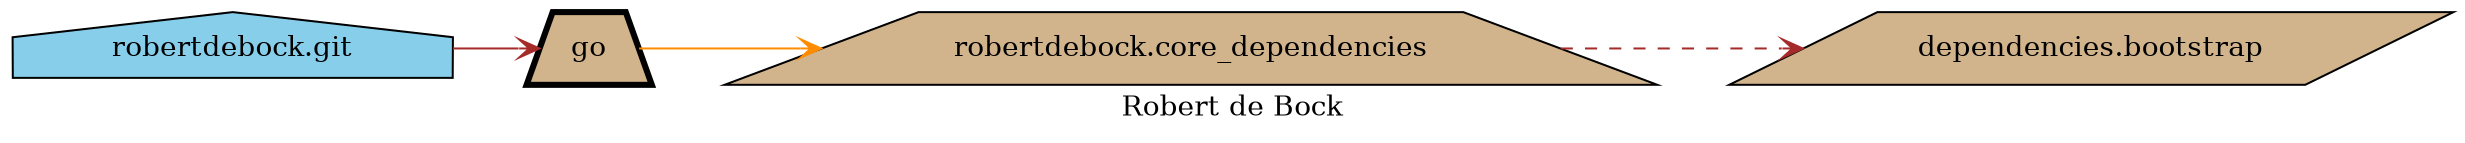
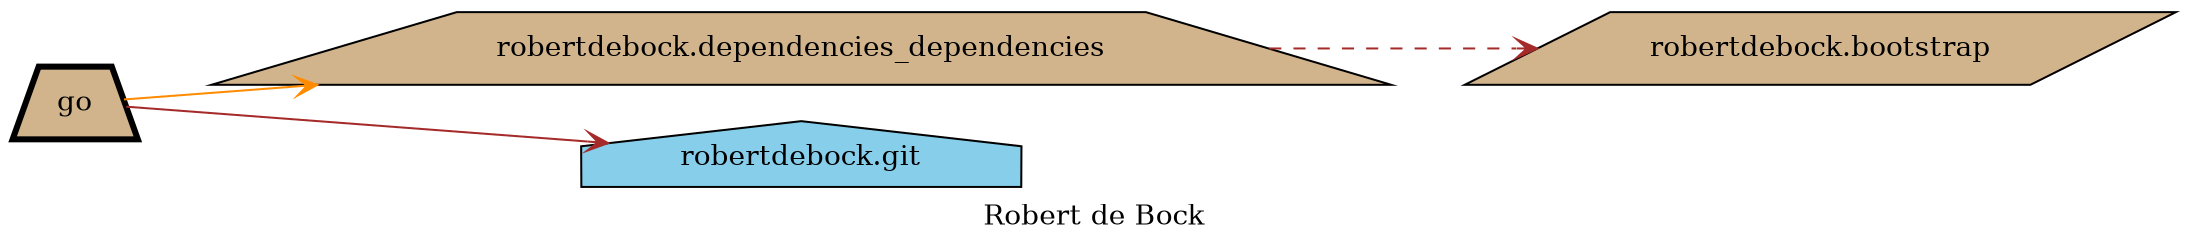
  digraph {
    label="Robert de Bock"
    rankdir=LR
    node [fillcolor=tan shape=trapezium style=filled]
    edge [arrowhead=vee color=brown style=solid]
    go [penwidth=3]
-   "robertdebock.core_dependencies"
+   "robertdebock.core_dependencies" [label="robertdebock.dependencies_dependencies"]
    "robertdebock.git" [fillcolor=skyblue shape=house]
-   "robertdebock.bootstrap" [shape=parallelogram label="dependencies.bootstrap"]
+   "robertdebock.bootstrap" [shape=parallelogram]
    go -> "robertdebock.core_dependencies" [color=darkorange]
-   "robertdebock.git" -> go
+   go -> "robertdebock.git"
    "robertdebock.core_dependencies" -> "robertdebock.bootstrap" [style=dashed]
  }
